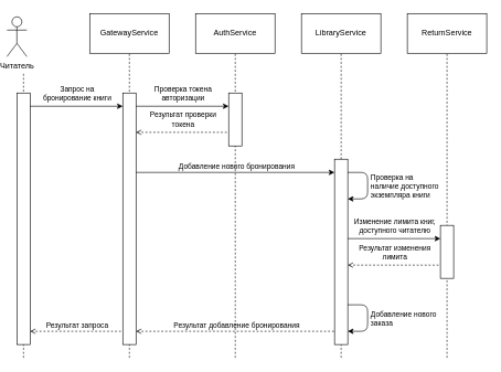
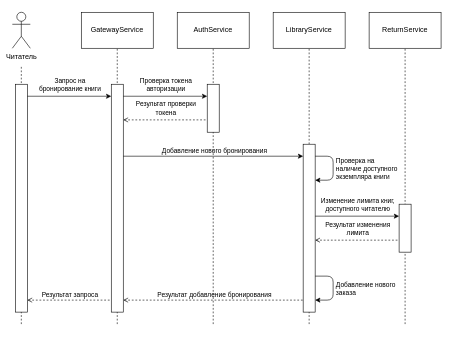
  <mxCell id="0" />
  <mxCell id="1" parent="0" />
  <mxCell id="2" value="" style="endArrow=none;dashed=1;html=1;startArrow=none;labelBackgroundColor=none;" parent="1" edge="1"><mxGeometry width="50" height="50" relative="1" as="geometry"><mxPoint x="35" y="540" as="sourcePoint" /><mxPoint x="35" y="110" as="targetPoint" /></mxGeometry></mxCell>
  <mxCell id="3" value="" style="endArrow=none;dashed=1;html=1;labelBackgroundColor=none;" parent="1" edge="1"><mxGeometry width="50" height="50" relative="1" as="geometry"><mxPoint x="195" y="540" as="sourcePoint" /><mxPoint x="195" y="80" as="targetPoint" /></mxGeometry></mxCell>
  <mxCell id="4" value="" style="endArrow=none;dashed=1;html=1;startArrow=none;labelBackgroundColor=none;" parent="1" edge="1"><mxGeometry width="50" height="50" relative="1" as="geometry"><mxPoint x="355" y="540" as="sourcePoint" /><mxPoint x="355" y="80" as="targetPoint" /></mxGeometry></mxCell>
- <mxCell id="5" value="Читатель" style="shape=umlActor;verticalLabelPosition=bottom;verticalAlign=top;html=1;outlineConnect=0;labelBackgroundColor=none;fillColor=none;" parent="1" vertex="1"><mxGeometry x="10" y="25" width="30" height="60" as="geometry" /></mxCell>
+ <mxCell id="5" value="Читатель" style="shape=umlActor;verticalLabelPosition=bottom;verticalAlign=top;html=1;outlineConnect=0;labelBackgroundColor=none;fillColor=none;" parent="1" vertex="1"><mxGeometry x="20" y="20" width="30" height="60" as="geometry" /></mxCell>
  <mxCell id="6" value="GatewayService" style="rounded=0;whiteSpace=wrap;html=1;labelBackgroundColor=none;fillColor=none;" parent="1" vertex="1"><mxGeometry x="135" y="20" width="120" height="60" as="geometry" /></mxCell>
  <mxCell id="7" value="AuthService" style="rounded=0;whiteSpace=wrap;html=1;labelBackgroundColor=none;fillColor=none;" parent="1" vertex="1"><mxGeometry x="295" y="20" width="120" height="60" as="geometry" /></mxCell>
  <mxCell id="8" value="" style="rounded=0;whiteSpace=wrap;html=1;labelBackgroundColor=none;" parent="1" vertex="1"><mxGeometry x="185" y="140" width="20" height="380" as="geometry" /></mxCell>
  <mxCell id="9" value="" style="rounded=0;whiteSpace=wrap;html=1;labelBackgroundColor=none;" parent="1" vertex="1"><mxGeometry x="25" y="140" width="20" height="380" as="geometry" /></mxCell>
  <mxCell id="10" value="" style="endArrow=classic;html=1;labelBackgroundColor=none;" parent="1" edge="1"><mxGeometry width="50" height="50" relative="1" as="geometry"><mxPoint x="45" y="160" as="sourcePoint" /><mxPoint x="185" y="160" as="targetPoint" /></mxGeometry></mxCell>
  <mxCell id="11" value="Запрос на&lt;br&gt;бронирование книги" style="edgeLabel;html=1;align=center;verticalAlign=middle;resizable=0;points=[];labelBackgroundColor=none;" parent="10" vertex="1" connectable="0"><mxGeometry x="-0.242" y="1" relative="1" as="geometry"><mxPoint x="17" y="-19" as="offset" /></mxGeometry></mxCell>
  <mxCell id="12" value="" style="endArrow=classic;html=1;labelBackgroundColor=none;" parent="1" edge="1"><mxGeometry width="50" height="50" relative="1" as="geometry"><mxPoint x="205" y="160" as="sourcePoint" /><mxPoint x="345" y="160" as="targetPoint" /></mxGeometry></mxCell>
  <mxCell id="13" value="Проверка токена&lt;br&gt;авторизации" style="edgeLabel;html=1;align=center;verticalAlign=middle;resizable=0;points=[];labelBackgroundColor=none;" parent="12" vertex="1" connectable="0"><mxGeometry x="-0.242" y="1" relative="1" as="geometry"><mxPoint x="17" y="-19" as="offset" /></mxGeometry></mxCell>
  <mxCell id="14" value="" style="rounded=0;whiteSpace=wrap;html=1;labelBackgroundColor=none;" parent="1" vertex="1"><mxGeometry x="345" y="140" width="20" height="80" as="geometry" /></mxCell>
  <mxCell id="15" value="" style="endArrow=none;dashed=1;html=1;startArrow=open;startFill=0;labelBackgroundColor=none;" parent="1" edge="1"><mxGeometry width="50" height="50" relative="1" as="geometry"><mxPoint x="205" y="199.43" as="sourcePoint" /><mxPoint x="345" y="199.43" as="targetPoint" /></mxGeometry></mxCell>
  <mxCell id="16" value="Результат проверки&lt;br&gt;токена" style="edgeLabel;html=1;align=center;verticalAlign=middle;resizable=0;points=[];labelBackgroundColor=none;" parent="15" vertex="1" connectable="0"><mxGeometry x="-0.543" y="-1" relative="1" as="geometry"><mxPoint x="38" y="-21" as="offset" /></mxGeometry></mxCell>
  <mxCell id="17" value="" style="endArrow=classic;html=1;labelBackgroundColor=none;" parent="1" edge="1"><mxGeometry width="50" height="50" relative="1" as="geometry"><mxPoint x="205" y="260" as="sourcePoint" /><mxPoint x="505" y="260" as="targetPoint" /></mxGeometry></mxCell>
  <mxCell id="18" value="Добавление нового бронирования" style="edgeLabel;html=1;align=center;verticalAlign=middle;resizable=0;points=[];labelBackgroundColor=none;" parent="17" vertex="1" connectable="0"><mxGeometry x="-0.242" y="1" relative="1" as="geometry"><mxPoint x="37" y="-9" as="offset" /></mxGeometry></mxCell>
  <mxCell id="19" value="" style="endArrow=none;dashed=1;html=1;startArrow=open;startFill=0;labelBackgroundColor=none;" parent="1" edge="1"><mxGeometry width="50" height="50" relative="1" as="geometry"><mxPoint x="205" y="500" as="sourcePoint" /><mxPoint x="505" y="500" as="targetPoint" /></mxGeometry></mxCell>
  <mxCell id="20" value="Результат добавление бронирования" style="edgeLabel;html=1;align=center;verticalAlign=middle;resizable=0;points=[];labelBackgroundColor=none;" parent="19" vertex="1" connectable="0"><mxGeometry x="-0.543" y="-1" relative="1" as="geometry"><mxPoint x="82" y="-11" as="offset" /></mxGeometry></mxCell>
  <mxCell id="21" value="" style="endArrow=none;dashed=1;html=1;startArrow=open;startFill=0;labelBackgroundColor=none;" parent="1" edge="1"><mxGeometry width="50" height="50" relative="1" as="geometry"><mxPoint x="45" y="500" as="sourcePoint" /><mxPoint x="185" y="500" as="targetPoint" /></mxGeometry></mxCell>
  <mxCell id="22" value="Результат запроса" style="edgeLabel;html=1;align=center;verticalAlign=middle;resizable=0;points=[];labelBackgroundColor=none;" parent="21" vertex="1" connectable="0"><mxGeometry x="-0.543" y="-1" relative="1" as="geometry"><mxPoint x="38" y="-11" as="offset" /></mxGeometry></mxCell>
  <mxCell id="23" value="" style="endArrow=none;dashed=1;html=1;startArrow=none;labelBackgroundColor=none;" parent="1" edge="1"><mxGeometry width="50" height="50" relative="1" as="geometry"><mxPoint x="515" y="540" as="sourcePoint" /><mxPoint x="515" y="80" as="targetPoint" /></mxGeometry></mxCell>
  <mxCell id="24" value="LibraryService" style="rounded=0;whiteSpace=wrap;html=1;labelBackgroundColor=none;fillColor=none;" parent="1" vertex="1"><mxGeometry x="455" y="20" width="120" height="60" as="geometry" /></mxCell>
  <mxCell id="25" value="" style="rounded=0;whiteSpace=wrap;html=1;labelBackgroundColor=none;" parent="1" vertex="1"><mxGeometry x="505" y="240" width="20" height="280" as="geometry" /></mxCell>
  <mxCell id="26" value="" style="endArrow=classic;html=1;labelBackgroundColor=none;" parent="1" edge="1"><mxGeometry width="50" height="50" relative="1" as="geometry"><mxPoint x="525" y="260" as="sourcePoint" /><mxPoint x="525" y="300" as="targetPoint" /><Array as="points"><mxPoint x="555" y="260" /><mxPoint x="555" y="300" /></Array></mxGeometry></mxCell>
  <mxCell id="27" value="Проверка на&lt;br&gt;наличие доступного&lt;br&gt;экземпляра книги" style="edgeLabel;html=1;align=left;verticalAlign=middle;resizable=0;points=[];labelBackgroundColor=none;" parent="26" vertex="1" connectable="0"><mxGeometry x="-0.062" y="-1" relative="1" as="geometry"><mxPoint x="4" y="3" as="offset" /></mxGeometry></mxCell>
  <mxCell id="28" value="" style="endArrow=none;dashed=1;html=1;startArrow=none;labelBackgroundColor=none;" parent="1" edge="1"><mxGeometry width="50" height="50" relative="1" as="geometry"><mxPoint x="675" y="540" as="sourcePoint" /><mxPoint x="675" y="80" as="targetPoint" /></mxGeometry></mxCell>
  <mxCell id="29" value="ReturnService" style="rounded=0;whiteSpace=wrap;html=1;labelBackgroundColor=none;fillColor=none;" parent="1" vertex="1"><mxGeometry x="615" y="20" width="120" height="60" as="geometry" /></mxCell>
  <mxCell id="30" value="" style="endArrow=classic;html=1;labelBackgroundColor=none;" parent="1" edge="1"><mxGeometry width="50" height="50" relative="1" as="geometry"><mxPoint x="525" y="360" as="sourcePoint" /><mxPoint x="665" y="360" as="targetPoint" /></mxGeometry></mxCell>
  <mxCell id="31" value="Изменение лимита книг,&lt;br&gt;доступного читателю" style="edgeLabel;html=1;align=center;verticalAlign=middle;resizable=0;points=[];labelBackgroundColor=none;" parent="30" vertex="1" connectable="0"><mxGeometry x="-0.242" y="1" relative="1" as="geometry"><mxPoint x="17" y="-19" as="offset" /></mxGeometry></mxCell>
  <mxCell id="32" value="" style="rounded=0;whiteSpace=wrap;html=1;labelBackgroundColor=none;" parent="1" vertex="1"><mxGeometry x="665" y="340" width="20" height="80" as="geometry" /></mxCell>
  <mxCell id="33" value="" style="endArrow=none;dashed=1;html=1;startArrow=open;startFill=0;labelBackgroundColor=none;" parent="1" edge="1"><mxGeometry width="50" height="50" relative="1" as="geometry"><mxPoint x="525" y="400" as="sourcePoint" /><mxPoint x="665" y="400" as="targetPoint" /></mxGeometry></mxCell>
  <mxCell id="34" value="Результат изменения&lt;br&gt;лимита" style="edgeLabel;html=1;align=center;verticalAlign=middle;resizable=0;points=[];labelBackgroundColor=none;" parent="33" vertex="1" connectable="0"><mxGeometry x="-0.543" y="-1" relative="1" as="geometry"><mxPoint x="38" y="-21" as="offset" /></mxGeometry></mxCell>
  <mxCell id="35" value="" style="endArrow=classic;html=1;labelBackgroundColor=none;" parent="1" edge="1"><mxGeometry width="50" height="50" relative="1" as="geometry"><mxPoint x="525" y="460" as="sourcePoint" /><mxPoint x="525" y="500" as="targetPoint" /><Array as="points"><mxPoint x="555" y="460" /><mxPoint x="555" y="500" /></Array></mxGeometry></mxCell>
  <mxCell id="36" value="Добавление нового&lt;br&gt;заказа" style="edgeLabel;html=1;align=left;verticalAlign=middle;resizable=0;points=[];labelBackgroundColor=none;" parent="35" vertex="1" connectable="0"><mxGeometry x="-0.062" y="-1" relative="1" as="geometry"><mxPoint x="4" y="3" as="offset" /></mxGeometry></mxCell>
